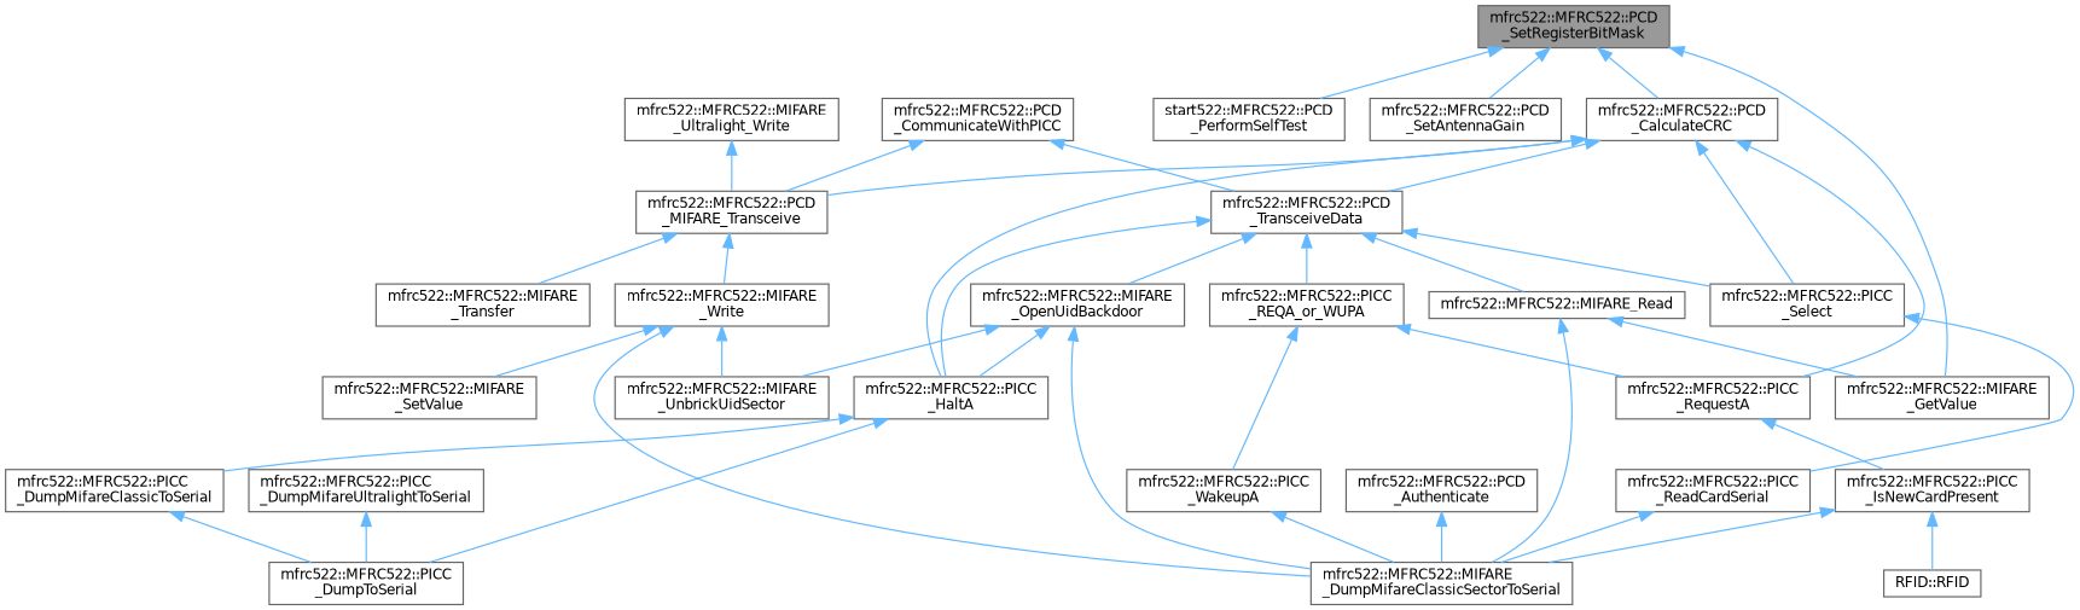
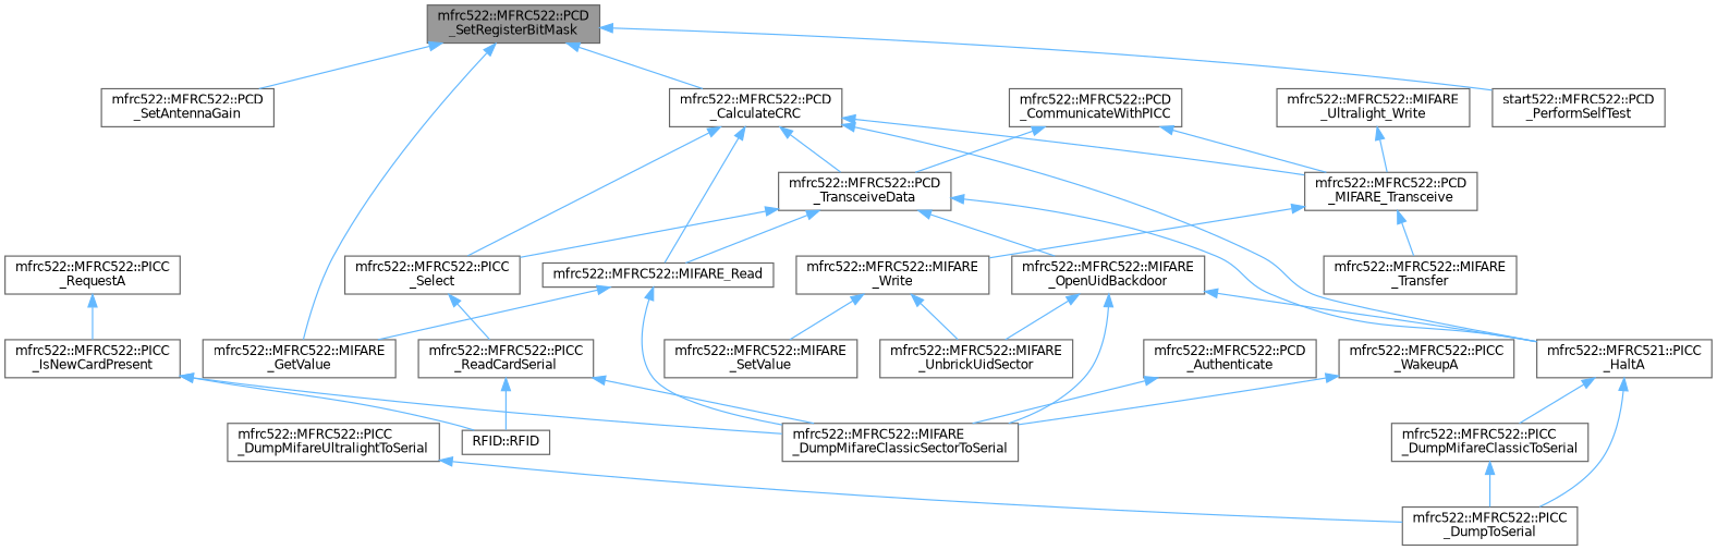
  digraph {
    rankdir=TB
    node [color=grey40 fillcolor=white fontname=Helvetica fontsize=10 shape=box style=filled]
    edge [color=steelblue1 dir=back fontname=Helvetica fontsize=10 labelfontname=Helvetica labelfontsize=10 style=solid]
    n1 [color=gray40 fillcolor=grey60 fontcolor=black height=0.2 label="mfrc522::MFRC522::PCD\l_SetRegisterBitMask" width=0.4]
    n2 [height=0.2 label="mfrc522::MFRC522::PCD\l_CalculateCRC" width=0.4]
    n3 [height=0.2 label="start522::MFRC522::PCD\l_PerformSelfTest" width=0.4]
    n4 [height=0.2 label="mfrc522::MFRC522::PCD\l_SetAntennaGain" width=0.4]
    n5 [height=0.2 label="mfrc522::MFRC522::MIFARE\l_GetValue" width=0.4]
    n6 [height=0.2 label="mfrc522::MFRC522::MIFARE_Read" width=0.4]
    n7 [height=0.2 label="mfrc522::MFRC522::PCD\l_MIFARE_Transceive" width=0.4]
-   n8 [height=0.2 label="mfrc522::MFRC522::PICC\l_HaltA" width=0.4]
+   n8 [height=0.2 label="mfrc522::MFRC521::PICC\l_HaltA" width=0.4]
    n9 [height=0.2 label="mfrc522::MFRC522::PICC\l_Select" width=0.4]
    n10 [height=0.2 label="mfrc522::MFRC522::PCD\l_TransceiveData" width=0.4]
    n11 [height=0.2 label="mfrc522::MFRC522::PCD\l_CommunicateWithPICC" width=0.4]
    n12 [height=0.2 label="mfrc522::MFRC522::MIFARE\l_DumpMifareClassicSectorToSerial" width=0.4]
    n13 [height=0.2 label="mfrc522::MFRC522::MIFARE\l_Transfer" width=0.4]
    n14 [height=0.2 label="mfrc522::MFRC522::MIFARE\l_Write" width=0.4]
    n15 [height=0.2 label="mfrc522::MFRC522::PICC\l_DumpMifareClassicToSerial" width=0.4]
    n16 [height=0.2 label="mfrc522::MFRC522::PICC\l_DumpToSerial" width=0.4]
    n17 [height=0.2 label="mfrc522::MFRC522::PICC\l_ReadCardSerial" width=0.4]
    n18 [height=0.2 label="mfrc522::MFRC522::PICC\l_DumpMifareUltralightToSerial" width=0.4]
    n19 [height=0.2 label="mfrc522::MFRC522::PCD\l_Authenticate" width=0.4]
    n20 [height=0.2 label="mfrc522::MFRC522::MIFARE\l_OpenUidBackdoor" width=0.4]
-   n21 [height=0.2 label="mfrc522::MFRC522::PICC\l_REQA_or_WUPA" width=0.4]
    n22 [height=0.2 label="mfrc522::MFRC522::MIFARE\l_Ultralight_Write" width=0.4]
    n23 [height=0.2 label="mfrc522::MFRC522::MIFARE\l_SetValue" width=0.4]
    n24 [height=0.2 label="mfrc522::MFRC522::MIFARE\l_UnbrickUidSector" width=0.4]
    n25 [height=0.2 label="mfrc522::MFRC522::PICC\l_RequestA" width=0.4]
    n26 [height=0.2 label="mfrc522::MFRC522::PICC\l_WakeupA" width=0.4]
    n27 [height=0.2 label="mfrc522::MFRC522::PICC\l_IsNewCardPresent" width=0.4]
    n28 [height=0.2 label="RFID::RFID" width=0.4]
    n1 -> n2
    n1 -> n3
    n1 -> n4
    n1 -> n5
-   n2 -> n25
+   n2 -> n6
    n2 -> n7
    n2 -> n8
    n2 -> n9
    n2 -> n10
    n6 -> n5
    n6 -> n12
    n7 -> n13
    n7 -> n14
    n8 -> n15
    n8 -> n16
    n9 -> n17
    n10 -> n6
    n10 -> n8
    n10 -> n9
    n10 -> n20
-   n10 -> n21
    n11 -> n7
    n11 -> n10
-   n14 -> n12
    n14 -> n23
    n14 -> n24
    n15 -> n16
    n17 -> n12
+   n17 -> n28
    n18 -> n16
    n19 -> n12
    n20 -> n8
    n20 -> n12
    n20 -> n24
-   n21 -> n25
-   n21 -> n26
    n22 -> n7
    n25 -> n27
    n26 -> n12
    n27 -> n12
    n27 -> n28
  }
